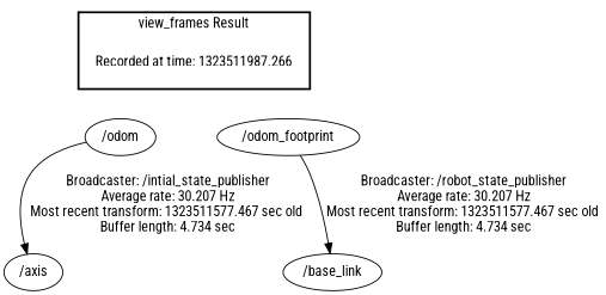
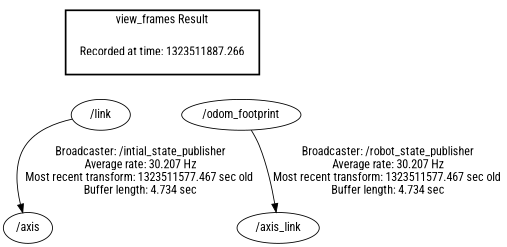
  digraph {
    fontname="Roboto Condensed"
    node [fontname="Roboto Condensed"]
    edge [fontname="Roboto Condensed"]
-   "Recorded at time: 1323511987.266" [shape=plaintext]
-   "/odom"
+   "Recorded at time: 1323511987.266" [shape=plaintext label="Recorded at time: 1323511887.266"]
+   "/odom" [label="/link"]
    n3 [label="/odom_footprint"]
    "/axis"
-   "/base_link"
+   "/base_link" [label="/axis_link"]
    subgraph cluster_1 {
      color=black
      label="view_frames Result"
      style=bold
      "Recorded at time: 1323511987.266"
    }
    "Recorded at time: 1323511987.266" -> "/odom" [style=invis]
    "Recorded at time: 1323511987.266" -> n3 [style=invis]
    "/odom" -> "/axis" [label="Broadcaster: /intial_state_publisher\nAverage rate: 30.207 Hz\nMost recent transform: 1323511577.467 sec old \nBuffer length: 4.734 sec\n"]
    n3 -> "/base_link" [label="Broadcaster: /robot_state_publisher\nAverage rate: 30.207 Hz\nMost recent transform: 1323511577.467 sec old \nBuffer length: 4.734 sec\n"]
  }
